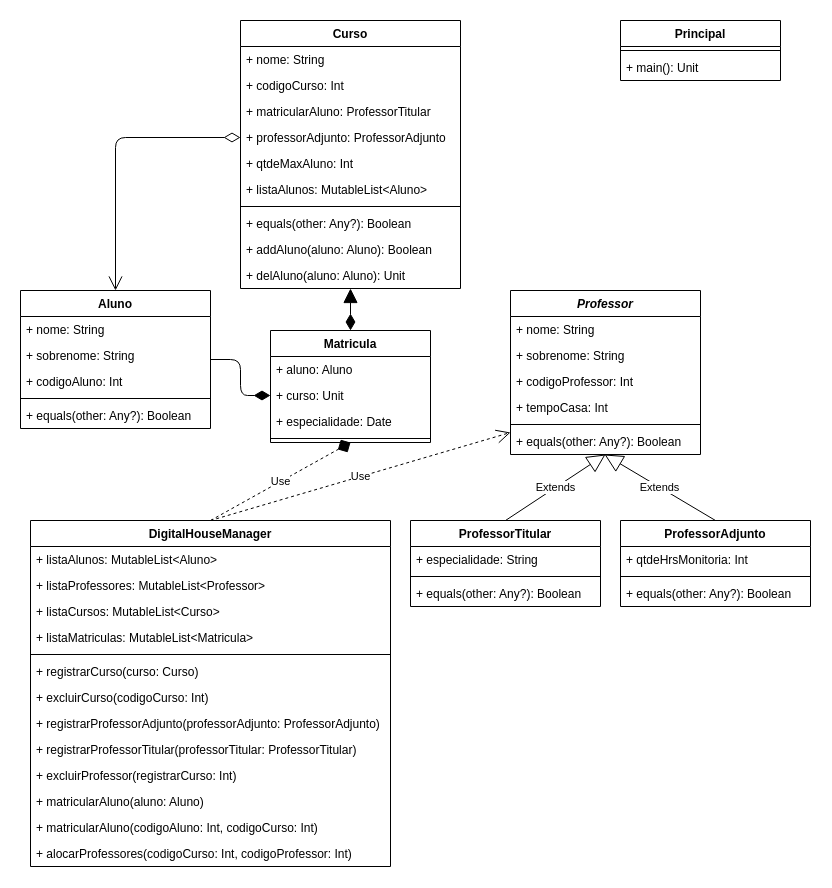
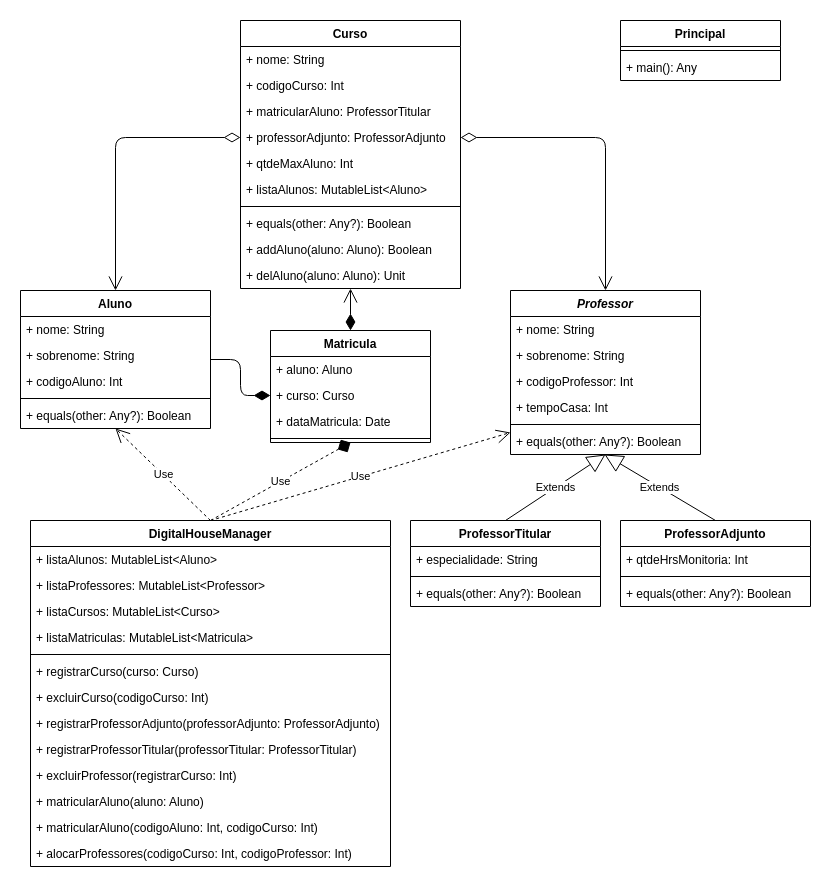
  <mxCell id="0" />
  <mxCell id="1" parent="0" />
  <mxCell id="2" value="Extends" style="endArrow=block;endSize=16;endFill=0;html=1;exitX=0.5;exitY=0;exitDx=0;exitDy=0;entryX=0.5;entryY=1;entryDx=0;entryDy=0;" edge="1" parent="1" source="28" target="21"><mxGeometry width="160" relative="1" as="geometry"><mxPoint x="320" y="300" as="sourcePoint" /><mxPoint x="480" y="300" as="targetPoint" /></mxGeometry></mxCell>
  <mxCell id="3" value="Extends" style="endArrow=block;endSize=16;endFill=0;html=1;exitX=0.5;exitY=0;exitDx=0;exitDy=0;entryX=0.495;entryY=1;entryDx=0;entryDy=0;entryPerimeter=0;" edge="1" parent="1" source="32" target="27"><mxGeometry width="160" relative="1" as="geometry"><mxPoint x="630" y="326" as="sourcePoint" /><mxPoint x="610" y="250" as="targetPoint" /></mxGeometry></mxCell>
  <mxCell id="4" value="Curso" style="swimlane;fontStyle=1;align=center;verticalAlign=top;childLayout=stackLayout;horizontal=1;startSize=26;horizontalStack=0;resizeParent=1;resizeParentMax=0;resizeLast=0;collapsible=1;marginBottom=0;" parent="1" vertex="1"><mxGeometry x="240" y="20" width="220" height="268" as="geometry" /></mxCell>
  <mxCell id="5" value="+ nome: String" style="text;strokeColor=none;fillColor=none;align=left;verticalAlign=top;spacingLeft=4;spacingRight=4;overflow=hidden;rotatable=0;points=[[0,0.5],[1,0.5]];portConstraint=eastwest;" parent="4" vertex="1"><mxGeometry y="26" width="220" height="26" as="geometry" /></mxCell>
  <mxCell id="6" value="+ codigoCurso: Int" style="text;strokeColor=none;fillColor=none;align=left;verticalAlign=top;spacingLeft=4;spacingRight=4;overflow=hidden;rotatable=0;points=[[0,0.5],[1,0.5]];portConstraint=eastwest;" vertex="1" parent="4"><mxGeometry y="52" width="220" height="26" as="geometry" /></mxCell>
  <mxCell id="7" value="+ matricularAluno: ProfessorTitular" style="text;strokeColor=none;fillColor=none;align=left;verticalAlign=top;spacingLeft=4;spacingRight=4;overflow=hidden;rotatable=0;points=[[0,0.5],[1,0.5]];portConstraint=eastwest;" vertex="1" parent="4"><mxGeometry y="78" width="220" height="26" as="geometry" /></mxCell>
  <mxCell id="8" value="+ professorAdjunto: ProfessorAdjunto" style="text;strokeColor=none;fillColor=none;align=left;verticalAlign=top;spacingLeft=4;spacingRight=4;overflow=hidden;rotatable=0;points=[[0,0.5],[1,0.5]];portConstraint=eastwest;" vertex="1" parent="4"><mxGeometry y="104" width="220" height="26" as="geometry" /></mxCell>
  <mxCell id="9" value="+ qtdeMaxAluno: Int" style="text;strokeColor=none;fillColor=none;align=left;verticalAlign=top;spacingLeft=4;spacingRight=4;overflow=hidden;rotatable=0;points=[[0,0.5],[1,0.5]];portConstraint=eastwest;" vertex="1" parent="4"><mxGeometry y="130" width="220" height="26" as="geometry" /></mxCell>
  <mxCell id="10" value="+ listaAlunos: MutableList&lt;Aluno&gt;" style="text;strokeColor=none;fillColor=none;align=left;verticalAlign=top;spacingLeft=4;spacingRight=4;overflow=hidden;rotatable=0;points=[[0,0.5],[1,0.5]];portConstraint=eastwest;" parent="4" vertex="1"><mxGeometry y="156" width="220" height="26" as="geometry" /></mxCell>
  <mxCell id="11" value="" style="line;strokeWidth=1;fillColor=none;align=left;verticalAlign=middle;spacingTop=-1;spacingLeft=3;spacingRight=3;rotatable=0;labelPosition=right;points=[];portConstraint=eastwest;" parent="4" vertex="1"><mxGeometry y="182" width="220" height="8" as="geometry" /></mxCell>
  <mxCell id="12" value="+ equals(other: Any?): Boolean" style="text;strokeColor=none;fillColor=none;align=left;verticalAlign=top;spacingLeft=4;spacingRight=4;overflow=hidden;rotatable=0;points=[[0,0.5],[1,0.5]];portConstraint=eastwest;" vertex="1" parent="4"><mxGeometry y="190" width="220" height="26" as="geometry" /></mxCell>
  <mxCell id="13" value="+ addAluno(aluno: Aluno): Boolean" style="text;strokeColor=none;fillColor=none;align=left;verticalAlign=top;spacingLeft=4;spacingRight=4;overflow=hidden;rotatable=0;points=[[0,0.5],[1,0.5]];portConstraint=eastwest;" vertex="1" parent="4"><mxGeometry y="216" width="220" height="26" as="geometry" /></mxCell>
  <mxCell id="14" value="+ delAluno(aluno: Aluno): Unit" style="text;strokeColor=none;fillColor=none;align=left;verticalAlign=top;spacingLeft=4;spacingRight=4;overflow=hidden;rotatable=0;points=[[0,0.5],[1,0.5]];portConstraint=eastwest;" parent="4" vertex="1"><mxGeometry y="242" width="220" height="26" as="geometry" /></mxCell>
  <mxCell id="15" value="Aluno" style="swimlane;fontStyle=1;align=center;verticalAlign=top;childLayout=stackLayout;horizontal=1;startSize=26;horizontalStack=0;resizeParent=1;resizeParentMax=0;resizeLast=0;collapsible=1;marginBottom=0;" parent="1" vertex="1"><mxGeometry x="20" y="290" width="190" height="138" as="geometry" /></mxCell>
  <mxCell id="16" value="+ nome: String" style="text;strokeColor=none;fillColor=none;align=left;verticalAlign=top;spacingLeft=4;spacingRight=4;overflow=hidden;rotatable=0;points=[[0,0.5],[1,0.5]];portConstraint=eastwest;" parent="15" vertex="1"><mxGeometry y="26" width="190" height="26" as="geometry" /></mxCell>
  <mxCell id="17" value="+ sobrenome: String" style="text;strokeColor=none;fillColor=none;align=left;verticalAlign=top;spacingLeft=4;spacingRight=4;overflow=hidden;rotatable=0;points=[[0,0.5],[1,0.5]];portConstraint=eastwest;" parent="15" vertex="1"><mxGeometry y="52" width="190" height="26" as="geometry" /></mxCell>
  <mxCell id="18" value="+ codigoAluno: Int" style="text;strokeColor=none;fillColor=none;align=left;verticalAlign=top;spacingLeft=4;spacingRight=4;overflow=hidden;rotatable=0;points=[[0,0.5],[1,0.5]];portConstraint=eastwest;" parent="15" vertex="1"><mxGeometry y="78" width="190" height="26" as="geometry" /></mxCell>
  <mxCell id="19" value="" style="line;strokeWidth=1;fillColor=none;align=left;verticalAlign=middle;spacingTop=-1;spacingLeft=3;spacingRight=3;rotatable=0;labelPosition=right;points=[];portConstraint=eastwest;" parent="15" vertex="1"><mxGeometry y="104" width="190" height="8" as="geometry" /></mxCell>
  <mxCell id="20" value="+ equals(other: Any?): Boolean" style="text;strokeColor=none;fillColor=none;align=left;verticalAlign=top;spacingLeft=4;spacingRight=4;overflow=hidden;rotatable=0;points=[[0,0.5],[1,0.5]];portConstraint=eastwest;" parent="15" vertex="1"><mxGeometry y="112" width="190" height="26" as="geometry" /></mxCell>
  <mxCell id="21" value="Professor" style="swimlane;fontStyle=3;align=center;verticalAlign=top;childLayout=stackLayout;horizontal=1;startSize=26;horizontalStack=0;resizeParent=1;resizeParentMax=0;resizeLast=0;collapsible=1;marginBottom=0;" vertex="1" parent="1"><mxGeometry x="510" y="290" width="190" height="164" as="geometry" /></mxCell>
  <mxCell id="22" value="+ nome: String" style="text;strokeColor=none;fillColor=none;align=left;verticalAlign=top;spacingLeft=4;spacingRight=4;overflow=hidden;rotatable=0;points=[[0,0.5],[1,0.5]];portConstraint=eastwest;" vertex="1" parent="21"><mxGeometry y="26" width="190" height="26" as="geometry" /></mxCell>
  <mxCell id="23" value="+ sobrenome: String" style="text;strokeColor=none;fillColor=none;align=left;verticalAlign=top;spacingLeft=4;spacingRight=4;overflow=hidden;rotatable=0;points=[[0,0.5],[1,0.5]];portConstraint=eastwest;" vertex="1" parent="21"><mxGeometry y="52" width="190" height="26" as="geometry" /></mxCell>
  <mxCell id="24" value="+ codigoProfessor: Int" style="text;strokeColor=none;fillColor=none;align=left;verticalAlign=top;spacingLeft=4;spacingRight=4;overflow=hidden;rotatable=0;points=[[0,0.5],[1,0.5]];portConstraint=eastwest;" vertex="1" parent="21"><mxGeometry y="78" width="190" height="26" as="geometry" /></mxCell>
  <mxCell id="25" value="+ tempoCasa: Int" style="text;strokeColor=none;fillColor=none;align=left;verticalAlign=top;spacingLeft=4;spacingRight=4;overflow=hidden;rotatable=0;points=[[0,0.5],[1,0.5]];portConstraint=eastwest;" vertex="1" parent="21"><mxGeometry y="104" width="190" height="26" as="geometry" /></mxCell>
  <mxCell id="26" value="" style="line;strokeWidth=1;fillColor=none;align=left;verticalAlign=middle;spacingTop=-1;spacingLeft=3;spacingRight=3;rotatable=0;labelPosition=right;points=[];portConstraint=eastwest;" vertex="1" parent="21"><mxGeometry y="130" width="190" height="8" as="geometry" /></mxCell>
  <mxCell id="27" value="+ equals(other: Any?): Boolean" style="text;strokeColor=none;fillColor=none;align=left;verticalAlign=top;spacingLeft=4;spacingRight=4;overflow=hidden;rotatable=0;points=[[0,0.5],[1,0.5]];portConstraint=eastwest;" vertex="1" parent="21"><mxGeometry y="138" width="190" height="26" as="geometry" /></mxCell>
  <mxCell id="28" value="ProfessorTitular" style="swimlane;fontStyle=1;align=center;verticalAlign=top;childLayout=stackLayout;horizontal=1;startSize=26;horizontalStack=0;resizeParent=1;resizeParentMax=0;resizeLast=0;collapsible=1;marginBottom=0;" vertex="1" parent="1"><mxGeometry x="410" y="520" width="190" height="86" as="geometry" /></mxCell>
  <mxCell id="29" value="+ especialidade: String" style="text;strokeColor=none;fillColor=none;align=left;verticalAlign=top;spacingLeft=4;spacingRight=4;overflow=hidden;rotatable=0;points=[[0,0.5],[1,0.5]];portConstraint=eastwest;" vertex="1" parent="28"><mxGeometry y="26" width="190" height="26" as="geometry" /></mxCell>
  <mxCell id="30" value="" style="line;strokeWidth=1;fillColor=none;align=left;verticalAlign=middle;spacingTop=-1;spacingLeft=3;spacingRight=3;rotatable=0;labelPosition=right;points=[];portConstraint=eastwest;" vertex="1" parent="28"><mxGeometry y="52" width="190" height="8" as="geometry" /></mxCell>
  <mxCell id="31" value="+ equals(other: Any?): Boolean" style="text;strokeColor=none;fillColor=none;align=left;verticalAlign=top;spacingLeft=4;spacingRight=4;overflow=hidden;rotatable=0;points=[[0,0.5],[1,0.5]];portConstraint=eastwest;" vertex="1" parent="28"><mxGeometry y="60" width="190" height="26" as="geometry" /></mxCell>
  <mxCell id="32" value="ProfessorAdjunto" style="swimlane;fontStyle=1;align=center;verticalAlign=top;childLayout=stackLayout;horizontal=1;startSize=26;horizontalStack=0;resizeParent=1;resizeParentMax=0;resizeLast=0;collapsible=1;marginBottom=0;" vertex="1" parent="1"><mxGeometry x="620" y="520" width="190" height="86" as="geometry" /></mxCell>
  <mxCell id="33" value="+ qtdeHrsMonitoria: Int" style="text;strokeColor=none;fillColor=none;align=left;verticalAlign=top;spacingLeft=4;spacingRight=4;overflow=hidden;rotatable=0;points=[[0,0.5],[1,0.5]];portConstraint=eastwest;" vertex="1" parent="32"><mxGeometry y="26" width="190" height="26" as="geometry" /></mxCell>
  <mxCell id="34" value="" style="line;strokeWidth=1;fillColor=none;align=left;verticalAlign=middle;spacingTop=-1;spacingLeft=3;spacingRight=3;rotatable=0;labelPosition=right;points=[];portConstraint=eastwest;" vertex="1" parent="32"><mxGeometry y="52" width="190" height="8" as="geometry" /></mxCell>
  <mxCell id="35" value="+ equals(other: Any?): Boolean" style="text;strokeColor=none;fillColor=none;align=left;verticalAlign=top;spacingLeft=4;spacingRight=4;overflow=hidden;rotatable=0;points=[[0,0.5],[1,0.5]];portConstraint=eastwest;" vertex="1" parent="32"><mxGeometry y="60" width="190" height="26" as="geometry" /></mxCell>
  <mxCell id="36" value="" style="endArrow=open;html=1;endSize=12;startArrow=diamondThin;startSize=14;startFill=0;edgeStyle=orthogonalEdgeStyle;align=left;verticalAlign=bottom;exitX=0;exitY=0.5;exitDx=0;exitDy=0;entryX=0.5;entryY=0;entryDx=0;entryDy=0;" edge="1" parent="1" source="8" target="15"><mxGeometry x="-0.75" y="20" relative="1" as="geometry"><mxPoint x="320" y="300" as="sourcePoint" /><mxPoint x="480" y="300" as="targetPoint" /><mxPoint as="offset" /></mxGeometry></mxCell>
+ <mxCell id="37" value="" style="endArrow=open;html=1;endSize=12;startArrow=diamondThin;startSize=14;startFill=0;edgeStyle=orthogonalEdgeStyle;align=left;verticalAlign=bottom;exitX=1;exitY=0.5;exitDx=0;exitDy=0;entryX=0.5;entryY=0;entryDx=0;entryDy=0;" edge="1" parent="1" source="8" target="21"><mxGeometry x="-0.75" y="20" relative="1" as="geometry"><mxPoint x="240" y="168" as="sourcePoint" /><mxPoint x="115" y="321" as="targetPoint" /><mxPoint as="offset" /></mxGeometry></mxCell>
  <mxCell id="38" value="" style="endArrow=none;html=1;endSize=12;startArrow=diamondThin;startSize=14;startFill=1;edgeStyle=orthogonalEdgeStyle;align=left;verticalAlign=bottom;exitX=0;exitY=0.5;exitDx=0;exitDy=0;entryX=1;entryY=0.5;entryDx=0;entryDy=0;" edge="1" parent="1" source="45" target="15"><mxGeometry x="-0.918" y="63" relative="1" as="geometry"><mxPoint x="320" y="370" as="sourcePoint" /><mxPoint x="480" y="370" as="targetPoint" /><mxPoint x="23" y="49" as="offset" /></mxGeometry></mxCell>
- <mxCell id="39" value="" style="endArrow=block;html=1;endSize=12;startArrow=diamondThin;startSize=14;startFill=1;edgeStyle=orthogonalEdgeStyle;align=left;verticalAlign=bottom;exitX=0.5;exitY=0;exitDx=0;exitDy=0;entryX=0.5;entryY=1;entryDx=0;entryDy=0;" edge="1" parent="1" source="43" target="4"><mxGeometry x="-0.28" y="-40" relative="1" as="geometry"><mxPoint x="320" y="370" as="sourcePoint" /><mxPoint x="480" y="370" as="targetPoint" /><mxPoint as="offset" /></mxGeometry></mxCell>
+ <mxCell id="39" value="" style="endArrow=open;html=1;endSize=12;startArrow=diamondThin;startSize=14;startFill=1;edgeStyle=orthogonalEdgeStyle;align=left;verticalAlign=bottom;exitX=0.5;exitY=0;exitDx=0;exitDy=0;entryX=0.5;entryY=1;entryDx=0;entryDy=0;" edge="1" parent="1" source="43" target="4"><mxGeometry x="-0.28" y="-40" relative="1" as="geometry"><mxPoint x="320" y="370" as="sourcePoint" /><mxPoint x="480" y="370" as="targetPoint" /><mxPoint as="offset" /></mxGeometry></mxCell>
+ <mxCell id="40" value="Use" style="endArrow=open;endSize=12;dashed=1;html=1;exitX=0.5;exitY=0;exitDx=0;exitDy=0;entryX=0.5;entryY=1;entryDx=0;entryDy=0;" edge="1" parent="1" source="51" target="15"><mxGeometry width="160" relative="1" as="geometry"><mxPoint x="320" y="470" as="sourcePoint" /><mxPoint x="480" y="470" as="targetPoint" /></mxGeometry></mxCell>
  <mxCell id="41" value="Use" style="endArrow=diamond;endSize=12;dashed=1;html=1;exitX=0.5;exitY=0;exitDx=0;exitDy=0;entryX=0.5;entryY=1;entryDx=0;entryDy=0;" edge="1" parent="1" source="51" target="43"><mxGeometry width="160" relative="1" as="geometry"><mxPoint x="200" y="520" as="sourcePoint" /><mxPoint x="115" y="428" as="targetPoint" /></mxGeometry></mxCell>
  <mxCell id="42" value="Use" style="endArrow=open;endSize=12;dashed=1;html=1;exitX=0.5;exitY=0;exitDx=0;exitDy=0;entryX=0;entryY=0.154;entryDx=0;entryDy=0;entryPerimeter=0;" edge="1" parent="1" source="51" target="27"><mxGeometry width="160" relative="1" as="geometry"><mxPoint x="210" y="530" as="sourcePoint" /><mxPoint x="125" y="438" as="targetPoint" /></mxGeometry></mxCell>
  <mxCell id="43" value="Matricula" style="swimlane;fontStyle=1;align=center;verticalAlign=top;childLayout=stackLayout;horizontal=1;startSize=26;horizontalStack=0;resizeParent=1;resizeParentMax=0;resizeLast=0;collapsible=1;marginBottom=0;" vertex="1" parent="1"><mxGeometry x="270" y="330" width="160" height="112" as="geometry" /></mxCell>
  <mxCell id="44" value="+ aluno: Aluno" style="text;strokeColor=none;fillColor=none;align=left;verticalAlign=top;spacingLeft=4;spacingRight=4;overflow=hidden;rotatable=0;points=[[0,0.5],[1,0.5]];portConstraint=eastwest;" vertex="1" parent="43"><mxGeometry y="26" width="160" height="26" as="geometry" /></mxCell>
- <mxCell id="45" value="+ curso: Unit" style="text;strokeColor=none;fillColor=none;align=left;verticalAlign=top;spacingLeft=4;spacingRight=4;overflow=hidden;rotatable=0;points=[[0,0.5],[1,0.5]];portConstraint=eastwest;" vertex="1" parent="43"><mxGeometry y="52" width="160" height="26" as="geometry" /></mxCell>
- <mxCell id="46" value="+ especialidade: Date" style="text;strokeColor=none;fillColor=none;align=left;verticalAlign=top;spacingLeft=4;spacingRight=4;overflow=hidden;rotatable=0;points=[[0,0.5],[1,0.5]];portConstraint=eastwest;" vertex="1" parent="43"><mxGeometry y="78" width="160" height="26" as="geometry" /></mxCell>
+ <mxCell id="45" value="+ curso: Curso" style="text;strokeColor=none;fillColor=none;align=left;verticalAlign=top;spacingLeft=4;spacingRight=4;overflow=hidden;rotatable=0;points=[[0,0.5],[1,0.5]];portConstraint=eastwest;" vertex="1" parent="43"><mxGeometry y="52" width="160" height="26" as="geometry" /></mxCell>
+ <mxCell id="46" value="+ dataMatricula: Date" style="text;strokeColor=none;fillColor=none;align=left;verticalAlign=top;spacingLeft=4;spacingRight=4;overflow=hidden;rotatable=0;points=[[0,0.5],[1,0.5]];portConstraint=eastwest;" vertex="1" parent="43"><mxGeometry y="78" width="160" height="26" as="geometry" /></mxCell>
  <mxCell id="47" value="" style="line;strokeWidth=1;fillColor=none;align=left;verticalAlign=middle;spacingTop=-1;spacingLeft=3;spacingRight=3;rotatable=0;labelPosition=right;points=[];portConstraint=eastwest;" vertex="1" parent="43"><mxGeometry y="104" width="160" height="8" as="geometry" /></mxCell>
  <mxCell id="48" value="Principal" style="swimlane;fontStyle=1;align=center;verticalAlign=top;childLayout=stackLayout;horizontal=1;startSize=26;horizontalStack=0;resizeParent=1;resizeParentMax=0;resizeLast=0;collapsible=1;marginBottom=0;" vertex="1" parent="1"><mxGeometry x="620" y="20" width="160" height="60" as="geometry" /></mxCell>
  <mxCell id="49" value="" style="line;strokeWidth=1;fillColor=none;align=left;verticalAlign=middle;spacingTop=-1;spacingLeft=3;spacingRight=3;rotatable=0;labelPosition=right;points=[];portConstraint=eastwest;" vertex="1" parent="48"><mxGeometry y="26" width="160" height="8" as="geometry" /></mxCell>
- <mxCell id="50" value="+ main(): Unit" style="text;strokeColor=none;fillColor=none;align=left;verticalAlign=top;spacingLeft=4;spacingRight=4;overflow=hidden;rotatable=0;points=[[0,0.5],[1,0.5]];portConstraint=eastwest;" vertex="1" parent="48"><mxGeometry y="34" width="160" height="26" as="geometry" /></mxCell>
+ <mxCell id="50" value="+ main(): Any" style="text;strokeColor=none;fillColor=none;align=left;verticalAlign=top;spacingLeft=4;spacingRight=4;overflow=hidden;rotatable=0;points=[[0,0.5],[1,0.5]];portConstraint=eastwest;" vertex="1" parent="48"><mxGeometry y="34" width="160" height="26" as="geometry" /></mxCell>
  <mxCell id="51" value="DigitalHouseManager" style="swimlane;fontStyle=1;align=center;verticalAlign=top;childLayout=stackLayout;horizontal=1;startSize=26;horizontalStack=0;resizeParent=1;resizeParentMax=0;resizeLast=0;collapsible=1;marginBottom=0;" vertex="1" parent="1"><mxGeometry x="30" y="520" width="360" height="346" as="geometry" /></mxCell>
  <mxCell id="52" value="+ listaAlunos: MutableList&lt;Aluno&gt;" style="text;strokeColor=none;fillColor=none;align=left;verticalAlign=top;spacingLeft=4;spacingRight=4;overflow=hidden;rotatable=0;points=[[0,0.5],[1,0.5]];portConstraint=eastwest;" vertex="1" parent="51"><mxGeometry y="26" width="360" height="26" as="geometry" /></mxCell>
  <mxCell id="53" value="+ listaProfessores: MutableList&lt;Professor&gt;" style="text;strokeColor=none;fillColor=none;align=left;verticalAlign=top;spacingLeft=4;spacingRight=4;overflow=hidden;rotatable=0;points=[[0,0.5],[1,0.5]];portConstraint=eastwest;" vertex="1" parent="51"><mxGeometry y="52" width="360" height="26" as="geometry" /></mxCell>
  <mxCell id="54" value="+ listaCursos: MutableList&lt;Curso&gt;" style="text;strokeColor=none;fillColor=none;align=left;verticalAlign=top;spacingLeft=4;spacingRight=4;overflow=hidden;rotatable=0;points=[[0,0.5],[1,0.5]];portConstraint=eastwest;" vertex="1" parent="51"><mxGeometry y="78" width="360" height="26" as="geometry" /></mxCell>
  <mxCell id="55" value="+ listaMatriculas: MutableList&lt;Matricula&gt;" style="text;strokeColor=none;fillColor=none;align=left;verticalAlign=top;spacingLeft=4;spacingRight=4;overflow=hidden;rotatable=0;points=[[0,0.5],[1,0.5]];portConstraint=eastwest;" vertex="1" parent="51"><mxGeometry y="104" width="360" height="26" as="geometry" /></mxCell>
  <mxCell id="56" value="" style="line;strokeWidth=1;fillColor=none;align=left;verticalAlign=middle;spacingTop=-1;spacingLeft=3;spacingRight=3;rotatable=0;labelPosition=right;points=[];portConstraint=eastwest;" vertex="1" parent="51"><mxGeometry y="130" width="360" height="8" as="geometry" /></mxCell>
  <mxCell id="57" value="+ registrarCurso(curso: Curso)" style="text;strokeColor=none;fillColor=none;align=left;verticalAlign=top;spacingLeft=4;spacingRight=4;overflow=hidden;rotatable=0;points=[[0,0.5],[1,0.5]];portConstraint=eastwest;" vertex="1" parent="51"><mxGeometry y="138" width="360" height="26" as="geometry" /></mxCell>
  <mxCell id="58" value="+ excluirCurso(codigoCurso: Int)" style="text;strokeColor=none;fillColor=none;align=left;verticalAlign=top;spacingLeft=4;spacingRight=4;overflow=hidden;rotatable=0;points=[[0,0.5],[1,0.5]];portConstraint=eastwest;" vertex="1" parent="51"><mxGeometry y="164" width="360" height="26" as="geometry" /></mxCell>
  <mxCell id="59" value="+ registrarProfessorAdjunto(professorAdjunto: ProfessorAdjunto)" style="text;strokeColor=none;fillColor=none;align=left;verticalAlign=top;spacingLeft=4;spacingRight=4;overflow=hidden;rotatable=0;points=[[0,0.5],[1,0.5]];portConstraint=eastwest;" vertex="1" parent="51"><mxGeometry y="190" width="360" height="26" as="geometry" /></mxCell>
  <mxCell id="60" value="+ registrarProfessorTitular(professorTitular: ProfessorTitular)" style="text;strokeColor=none;fillColor=none;align=left;verticalAlign=top;spacingLeft=4;spacingRight=4;overflow=hidden;rotatable=0;points=[[0,0.5],[1,0.5]];portConstraint=eastwest;" vertex="1" parent="51"><mxGeometry y="216" width="360" height="26" as="geometry" /></mxCell>
  <mxCell id="61" value="+ excluirProfessor(registrarCurso: Int)" style="text;strokeColor=none;fillColor=none;align=left;verticalAlign=top;spacingLeft=4;spacingRight=4;overflow=hidden;rotatable=0;points=[[0,0.5],[1,0.5]];portConstraint=eastwest;" vertex="1" parent="51"><mxGeometry y="242" width="360" height="26" as="geometry" /></mxCell>
  <mxCell id="62" value="+ matricularAluno(aluno: Aluno)" style="text;strokeColor=none;fillColor=none;align=left;verticalAlign=top;spacingLeft=4;spacingRight=4;overflow=hidden;rotatable=0;points=[[0,0.5],[1,0.5]];portConstraint=eastwest;" vertex="1" parent="51"><mxGeometry y="268" width="360" height="26" as="geometry" /></mxCell>
  <mxCell id="63" value="+ matricularAluno(codigoAluno: Int, codigoCurso: Int)" style="text;strokeColor=none;fillColor=none;align=left;verticalAlign=top;spacingLeft=4;spacingRight=4;overflow=hidden;rotatable=0;points=[[0,0.5],[1,0.5]];portConstraint=eastwest;" vertex="1" parent="51"><mxGeometry y="294" width="360" height="26" as="geometry" /></mxCell>
  <mxCell id="64" value="+ alocarProfessores(codigoCurso: Int, codigoProfessor: Int)" style="text;strokeColor=none;fillColor=none;align=left;verticalAlign=top;spacingLeft=4;spacingRight=4;overflow=hidden;rotatable=0;points=[[0,0.5],[1,0.5]];portConstraint=eastwest;" vertex="1" parent="51"><mxGeometry y="320" width="360" height="26" as="geometry" /></mxCell>
